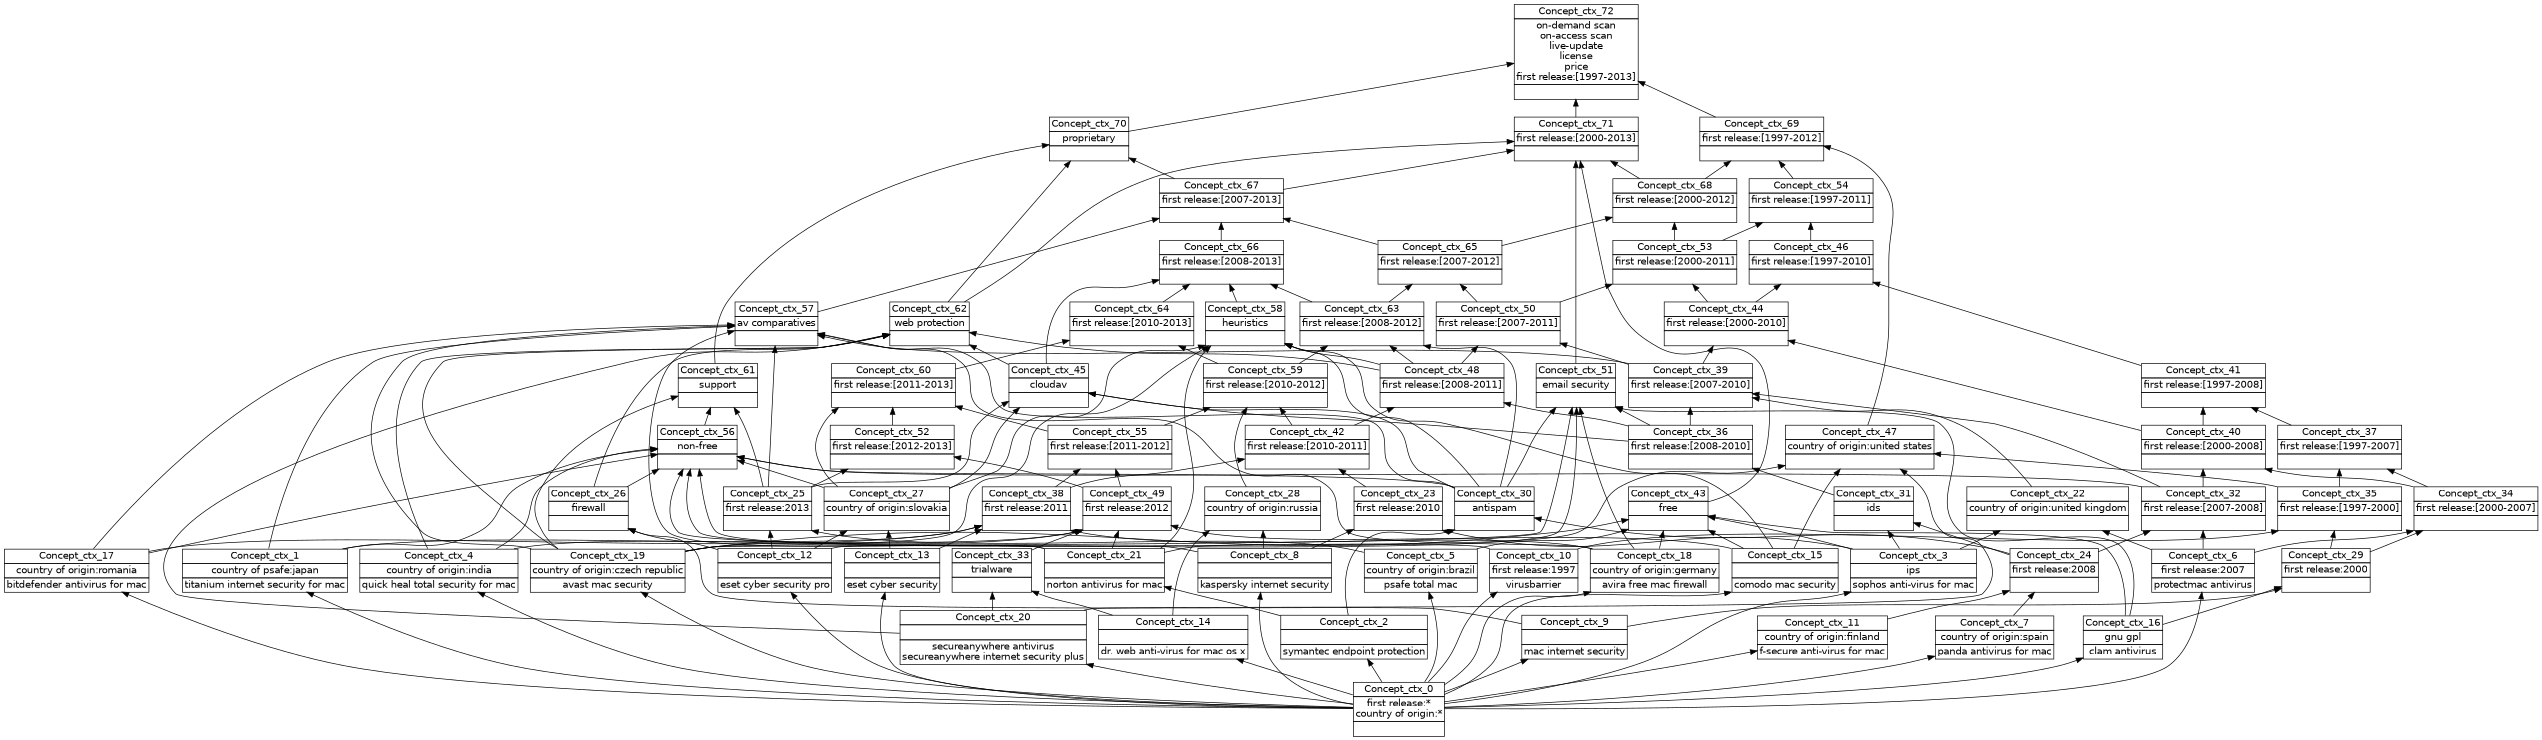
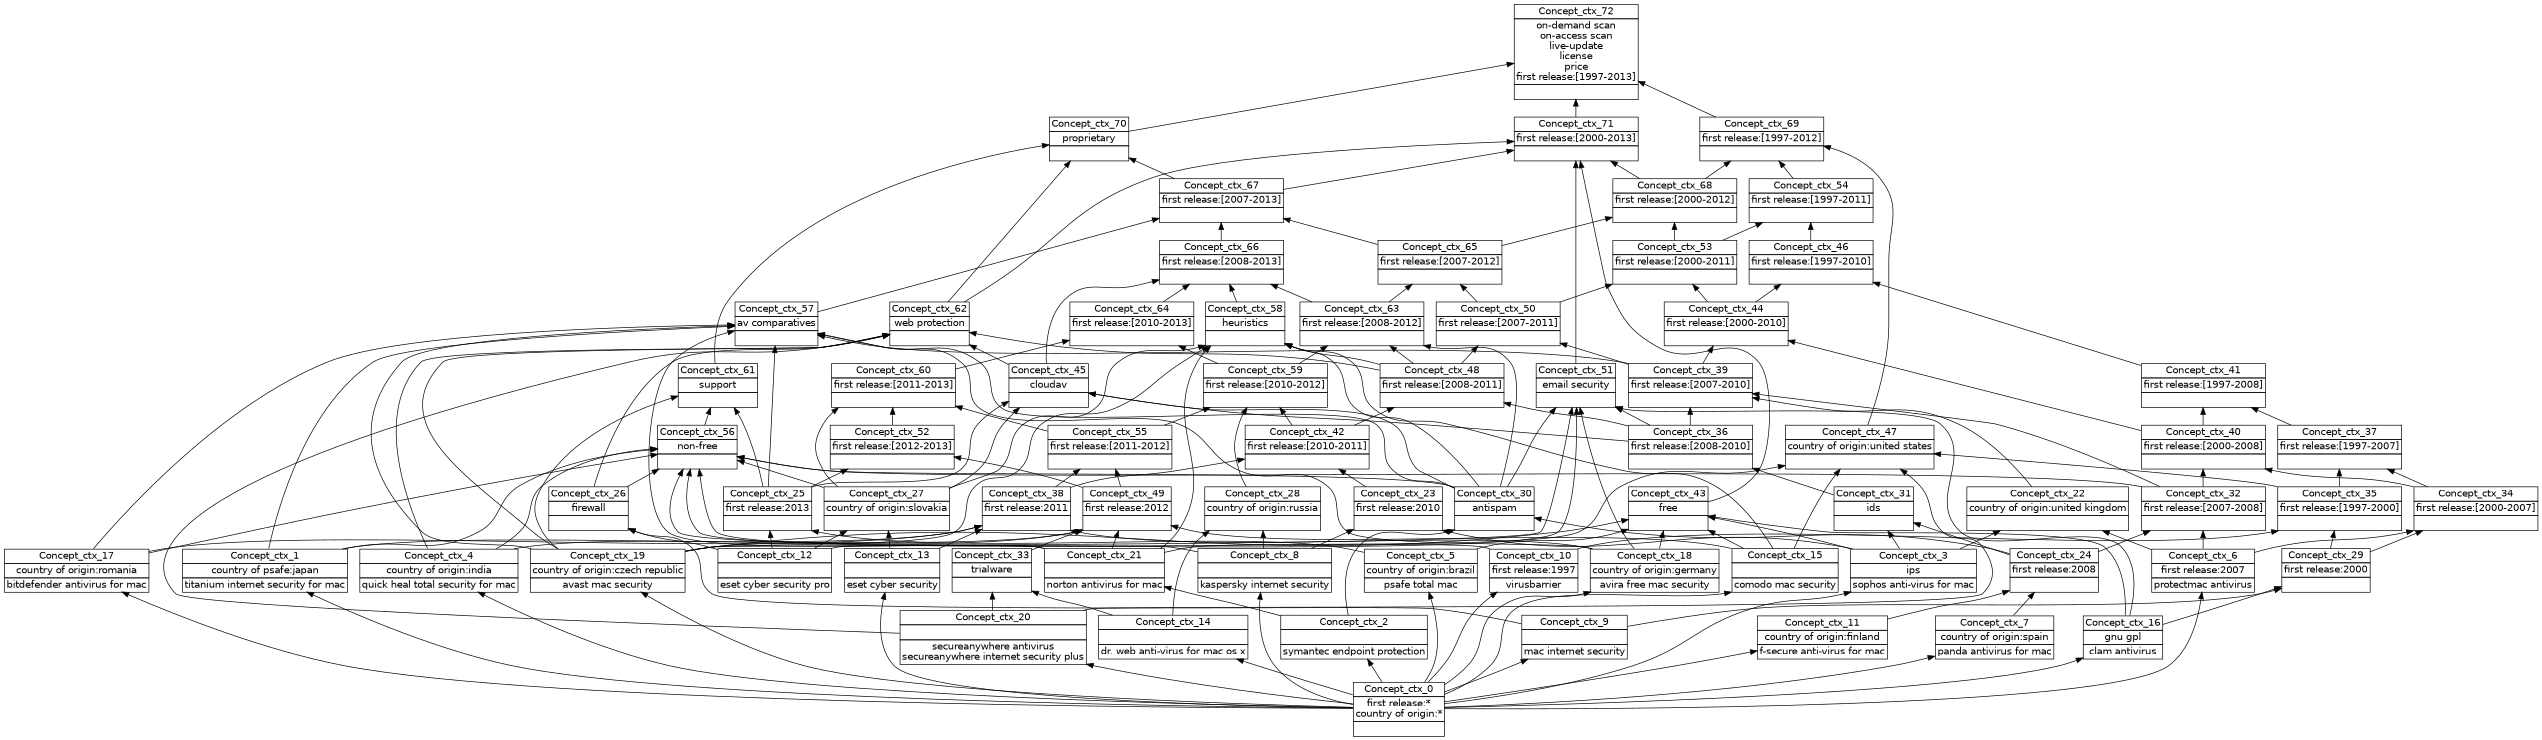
  digraph {
    nodesep=0.2
    rankdir=BT
    ranksep=0.3
    node [fontname="DejaVu Sans" margin="0.03,0.03" shape=none]
    edge [headport=p tailport=p]
    n1 [label=<<table border="0" cellborder="1" cellspacing="0" port="p"><tr><td>Concept_ctx_0</td></tr><tr><td>first release:*<br/>country of origin:*<br/></td></tr><tr><td><br/></td></tr></table>>]
    n2 [label=<<table border="0" cellborder="1" cellspacing="0" port="p"><tr><td>Concept_ctx_12</td></tr><tr><td><br/></td></tr><tr><td>eset cyber security pro<br/></td></tr></table>>]
    n3 [label=<<table border="0" cellborder="1" cellspacing="0" port="p"><tr><td>Concept_ctx_3</td></tr><tr><td>ips<br/></td></tr><tr><td>sophos anti-virus for mac<br/></td></tr></table>>]
    n4 [label=<<table border="0" cellborder="1" cellspacing="0" port="p"><tr><td>Concept_ctx_16</td></tr><tr><td>gnu gpl<br/></td></tr><tr><td>clam antivirus<br/></td></tr></table>>]
    n5 [label=<<table border="0" cellborder="1" cellspacing="0" port="p"><tr><td>Concept_ctx_19</td></tr><tr><td>country of origin:czech republic<br/></td></tr><tr><td>avast mac security<br/></td></tr></table>>]
    n6 [label=<<table border="0" cellborder="1" cellspacing="0" port="p"><tr><td>Concept_ctx_5</td></tr><tr><td>country of origin:brazil<br/></td></tr><tr><td>psafe total mac<br/></td></tr></table>>]
    n7 [label=<<table border="0" cellborder="1" cellspacing="0" port="p"><tr><td>Concept_ctx_10</td></tr><tr><td>first release:1997<br/></td></tr><tr><td>virusbarrier<br/></td></tr></table>>]
    n8 [label=<<table border="0" cellborder="1" cellspacing="0" port="p"><tr><td>Concept_ctx_9</td></tr><tr><td><br/></td></tr><tr><td>mac internet security<br/></td></tr></table>>]
    n9 [label=<<table border="0" cellborder="1" cellspacing="0" port="p"><tr><td>Concept_ctx_6</td></tr><tr><td>first release:2007<br/></td></tr><tr><td>protectmac antivirus<br/></td></tr></table>>]
    n10 [label=<<table border="0" cellborder="1" cellspacing="0" port="p"><tr><td>Concept_ctx_8</td></tr><tr><td><br/></td></tr><tr><td>kaspersky internet security<br/></td></tr></table>>]
-   n11 [label=<<table border="0" cellborder="1" cellspacing="0" port="p"><tr><td>Concept_ctx_18</td></tr><tr><td>country of origin:germany<br/></td></tr><tr><td>avira free mac firewall<br/></td></tr></table>>]
+   n11 [label=<<table border="0" cellborder="1" cellspacing="0" port="p"><tr><td>Concept_ctx_18</td></tr><tr><td>country of origin:germany<br/></td></tr><tr><td>avira free mac security<br/></td></tr></table>>]
    n12 [label=<<table border="0" cellborder="1" cellspacing="0" port="p"><tr><td>Concept_ctx_13</td></tr><tr><td><br/></td></tr><tr><td>eset cyber security<br/></td></tr></table>>]
    n13 [label=<<table border="0" cellborder="1" cellspacing="0" port="p"><tr><td>Concept_ctx_2</td></tr><tr><td><br/></td></tr><tr><td>symantec endpoint protection<br/></td></tr></table>>]
    n14 [label=<<table border="0" cellborder="1" cellspacing="0" port="p"><tr><td>Concept_ctx_17</td></tr><tr><td>country of origin:romania<br/></td></tr><tr><td>bitdefender antivirus for mac<br/></td></tr></table>>]
    n15 [label=<<table border="0" cellborder="1" cellspacing="0" port="p"><tr><td>Concept_ctx_15</td></tr><tr><td><br/></td></tr><tr><td>comodo mac security<br/></td></tr></table>>]
    n16 [label=<<table border="0" cellborder="1" cellspacing="0" port="p"><tr><td>Concept_ctx_14</td></tr><tr><td><br/></td></tr><tr><td>dr. web anti-virus for mac os x<br/></td></tr></table>>]
    n17 [label=<<table border="0" cellborder="1" cellspacing="0" port="p"><tr><td>Concept_ctx_11</td></tr><tr><td>country of origin:finland<br/></td></tr><tr><td>f-secure anti-virus for mac<br/></td></tr></table>>]
    n18 [label=<<table border="0" cellborder="1" cellspacing="0" port="p"><tr><td>Concept_ctx_7</td></tr><tr><td>country of origin:spain<br/></td></tr><tr><td>panda antivirus for mac<br/></td></tr></table>>]
    n19 [label=<<table border="0" cellborder="1" cellspacing="0" port="p"><tr><td>Concept_ctx_4</td></tr><tr><td>country of origin:india<br/></td></tr><tr><td>quick heal total security for mac<br/></td></tr></table>>]
    n20 [label=<<table border="0" cellborder="1" cellspacing="0" port="p"><tr><td>Concept_ctx_1</td></tr><tr><td>country of psafe:japan<br/></td></tr><tr><td>titanium internet security for mac<br/></td></tr></table>>]
    n21 [label=<<table border="0" cellborder="1" cellspacing="0" port="p"><tr><td>Concept_ctx_20</td></tr><tr><td><br/></td></tr><tr><td>secureanywhere antivirus<br/>secureanywhere internet security plus<br/></td></tr></table>>]
    n22 [label=<<table border="0" cellborder="1" cellspacing="0" port="p"><tr><td>Concept_ctx_26</td></tr><tr><td>firewall<br/></td></tr><tr><td><br/></td></tr></table>>]
    n23 [label=<<table border="0" cellborder="1" cellspacing="0" port="p"><tr><td>Concept_ctx_25</td></tr><tr><td>first release:2013<br/></td></tr><tr><td><br/></td></tr></table>>]
    n24 [label=<<table border="0" cellborder="1" cellspacing="0" port="p"><tr><td>Concept_ctx_27</td></tr><tr><td>country of origin:slovakia<br/></td></tr><tr><td><br/></td></tr></table>>]
    n25 [label=<<table border="0" cellborder="1" cellspacing="0" port="p"><tr><td>Concept_ctx_51</td></tr><tr><td>email security<br/></td></tr><tr><td><br/></td></tr></table>>]
    n26 [label=<<table border="0" cellborder="1" cellspacing="0" port="p"><tr><td>Concept_ctx_23</td></tr><tr><td>first release:2010<br/></td></tr><tr><td><br/></td></tr></table>>]
    n27 [label=<<table border="0" cellborder="1" cellspacing="0" port="p"><tr><td>Concept_ctx_22</td></tr><tr><td>country of origin:united kingdom<br/></td></tr><tr><td><br/></td></tr></table>>]
    n28 [label=<<table border="0" cellborder="1" cellspacing="0" port="p"><tr><td>Concept_ctx_31</td></tr><tr><td>ids<br/></td></tr><tr><td><br/></td></tr></table>>]
    n29 [label=<<table border="0" cellborder="1" cellspacing="0" port="p"><tr><td>Concept_ctx_43</td></tr><tr><td>free<br/></td></tr><tr><td><br/></td></tr></table>>]
    n30 [label=<<table border="0" cellborder="1" cellspacing="0" port="p"><tr><td>Concept_ctx_29</td></tr><tr><td>first release:2000<br/></td></tr><tr><td><br/></td></tr></table>>]
    n31 [label=<<table border="0" cellborder="1" cellspacing="0" port="p"><tr><td>Concept_ctx_49</td></tr><tr><td>first release:2012<br/></td></tr><tr><td><br/></td></tr></table>>]
    n32 [label=<<table border="0" cellborder="1" cellspacing="0" port="p"><tr><td>Concept_ctx_57</td></tr><tr><td>av comparatives<br/></td></tr><tr><td><br/></td></tr></table>>]
    n33 [label=<<table border="0" cellborder="1" cellspacing="0" port="p"><tr><td>Concept_ctx_58</td></tr><tr><td>heuristics<br/></td></tr><tr><td><br/></td></tr></table>>]
    n34 [label=<<table border="0" cellborder="1" cellspacing="0" port="p"><tr><td>Concept_ctx_61</td></tr><tr><td>support<br/></td></tr><tr><td><br/></td></tr></table>>]
    n35 [label=<<table border="0" cellborder="1" cellspacing="0" port="p"><tr><td>Concept_ctx_62</td></tr><tr><td>web protection<br/></td></tr><tr><td><br/></td></tr></table>>]
    n36 [label=<<table border="0" cellborder="1" cellspacing="0" port="p"><tr><td>Concept_ctx_35</td></tr><tr><td>first release:[1997-2000]<br/></td></tr><tr><td><br/></td></tr></table>>]
    n37 [label=<<table border="0" cellborder="1" cellspacing="0" port="p"><tr><td>Concept_ctx_56</td></tr><tr><td>non-free<br/></td></tr><tr><td><br/></td></tr></table>>]
    n38 [label=<<table border="0" cellborder="1" cellspacing="0" port="p"><tr><td>Concept_ctx_34</td></tr><tr><td>first release:[2000-2007]<br/></td></tr><tr><td><br/></td></tr></table>>]
    n39 [label=<<table border="0" cellborder="1" cellspacing="0" port="p"><tr><td>Concept_ctx_32</td></tr><tr><td>first release:[2007-2008]<br/></td></tr><tr><td><br/></td></tr></table>>]
    n40 [label=<<table border="0" cellborder="1" cellspacing="0" port="p"><tr><td>Concept_ctx_28</td></tr><tr><td>country of origin:russia<br/></td></tr><tr><td><br/></td></tr></table>>]
    n41 [label=<<table border="0" cellborder="1" cellspacing="0" port="p"><tr><td>Concept_ctx_38</td></tr><tr><td>first release:2011<br/></td></tr><tr><td><br/></td></tr></table>>]
    n42 [label=<<table border="0" cellborder="1" cellspacing="0" port="p"><tr><td>Concept_ctx_21</td></tr><tr><td><br/></td></tr><tr><td>norton antivirus for mac<br/></td></tr></table>>]
    n43 [label=<<table border="0" cellborder="1" cellspacing="0" port="p"><tr><td>Concept_ctx_30</td></tr><tr><td>antispam<br/></td></tr><tr><td><br/></td></tr></table>>]
    n44 [label=<<table border="0" cellborder="1" cellspacing="0" port="p"><tr><td>Concept_ctx_47</td></tr><tr><td>country of origin:united states<br/></td></tr><tr><td><br/></td></tr></table>>]
    n45 [label=<<table border="0" cellborder="1" cellspacing="0" port="p"><tr><td>Concept_ctx_33</td></tr><tr><td>trialware<br/></td></tr><tr><td><br/></td></tr></table>>]
    n46 [label=<<table border="0" cellborder="1" cellspacing="0" port="p"><tr><td>Concept_ctx_24</td></tr><tr><td>first release:2008<br/></td></tr><tr><td><br/></td></tr></table>>]
    n47 [label=<<table border="0" cellborder="1" cellspacing="0" port="p"><tr><td>Concept_ctx_45</td></tr><tr><td>cloudav<br/></td></tr><tr><td><br/></td></tr></table>>]
    n48 [label=<<table border="0" cellborder="1" cellspacing="0" port="p"><tr><td>Concept_ctx_52</td></tr><tr><td>first release:[2012-2013]<br/></td></tr><tr><td><br/></td></tr></table>>]
    n49 [label=<<table border="0" cellborder="1" cellspacing="0" port="p"><tr><td>Concept_ctx_60</td></tr><tr><td>first release:[2011-2013]<br/></td></tr><tr><td><br/></td></tr></table>>]
    n50 [label=<<table border="0" cellborder="1" cellspacing="0" port="p"><tr><td>Concept_ctx_71</td></tr><tr><td>first release:[2000-2013]<br/></td></tr><tr><td><br/></td></tr></table>>]
    n51 [label=<<table border="0" cellborder="1" cellspacing="0" port="p"><tr><td>Concept_ctx_42</td></tr><tr><td>first release:[2010-2011]<br/></td></tr><tr><td><br/></td></tr></table>>]
    n52 [label=<<table border="0" cellborder="1" cellspacing="0" port="p"><tr><td>Concept_ctx_39</td></tr><tr><td>first release:[2007-2010]<br/></td></tr><tr><td><br/></td></tr></table>>]
    n53 [label=<<table border="0" cellborder="1" cellspacing="0" port="p"><tr><td>Concept_ctx_36</td></tr><tr><td>first release:[2008-2010]<br/></td></tr><tr><td><br/></td></tr></table>>]
    n54 [label=<<table border="0" cellborder="1" cellspacing="0" port="p"><tr><td>Concept_ctx_55</td></tr><tr><td>first release:[2011-2012]<br/></td></tr><tr><td><br/></td></tr></table>>]
    n55 [label=<<table border="0" cellborder="1" cellspacing="0" port="p"><tr><td>Concept_ctx_67</td></tr><tr><td>first release:[2007-2013]<br/></td></tr><tr><td><br/></td></tr></table>>]
    n56 [label=<<table border="0" cellborder="1" cellspacing="0" port="p"><tr><td>Concept_ctx_66</td></tr><tr><td>first release:[2008-2013]<br/></td></tr><tr><td><br/></td></tr></table>>]
    n57 [label=<<table border="0" cellborder="1" cellspacing="0" port="p"><tr><td>Concept_ctx_70</td></tr><tr><td>proprietary<br/></td></tr><tr><td><br/></td></tr></table>>]
    n58 [label=<<table border="0" cellborder="1" cellspacing="0" port="p"><tr><td>Concept_ctx_37</td></tr><tr><td>first release:[1997-2007]<br/></td></tr><tr><td><br/></td></tr></table>>]
    n59 [label=<<table border="0" cellborder="1" cellspacing="0" port="p"><tr><td>Concept_ctx_40</td></tr><tr><td>first release:[2000-2008]<br/></td></tr><tr><td><br/></td></tr></table>>]
    n60 [label=<<table border="0" cellborder="1" cellspacing="0" port="p"><tr><td>Concept_ctx_59</td></tr><tr><td>first release:[2010-2012]<br/></td></tr><tr><td><br/></td></tr></table>>]
    n61 [label=<<table border="0" cellborder="1" cellspacing="0" port="p"><tr><td>Concept_ctx_63</td></tr><tr><td>first release:[2008-2012]<br/></td></tr><tr><td><br/></td></tr></table>>]
    n62 [label=<<table border="0" cellborder="1" cellspacing="0" port="p"><tr><td>Concept_ctx_69</td></tr><tr><td>first release:[1997-2012]<br/></td></tr><tr><td><br/></td></tr></table>>]
    n63 [label=<<table border="0" cellborder="1" cellspacing="0" port="p"><tr><td>Concept_ctx_48</td></tr><tr><td>first release:[2008-2011]<br/></td></tr><tr><td><br/></td></tr></table>>]
    n64 [label=<<table border="0" cellborder="1" cellspacing="0" port="p"><tr><td>Concept_ctx_64</td></tr><tr><td>first release:[2010-2013]<br/></td></tr><tr><td><br/></td></tr></table>>]
    n65 [label=<<table border="0" cellborder="1" cellspacing="0" port="p"><tr><td>Concept_ctx_44</td></tr><tr><td>first release:[2000-2010]<br/></td></tr><tr><td><br/></td></tr></table>>]
    n66 [label=<<table border="0" cellborder="1" cellspacing="0" port="p"><tr><td>Concept_ctx_50</td></tr><tr><td>first release:[2007-2011]<br/></td></tr><tr><td><br/></td></tr></table>>]
    n67 [label=<<table border="0" cellborder="1" cellspacing="0" port="p"><tr><td>Concept_ctx_65</td></tr><tr><td>first release:[2007-2012]<br/></td></tr><tr><td><br/></td></tr></table>>]
    n68 [label=<<table border="0" cellborder="1" cellspacing="0" port="p"><tr><td>Concept_ctx_41</td></tr><tr><td>first release:[1997-2008]<br/></td></tr><tr><td><br/></td></tr></table>>]
    n69 [label=<<table border="0" cellborder="1" cellspacing="0" port="p"><tr><td>Concept_ctx_46</td></tr><tr><td>first release:[1997-2010]<br/></td></tr><tr><td><br/></td></tr></table>>]
    n70 [label=<<table border="0" cellborder="1" cellspacing="0" port="p"><tr><td>Concept_ctx_53</td></tr><tr><td>first release:[2000-2011]<br/></td></tr><tr><td><br/></td></tr></table>>]
    n71 [label=<<table border="0" cellborder="1" cellspacing="0" port="p"><tr><td>Concept_ctx_72</td></tr><tr><td>on-demand scan<br/>on-access scan<br/>live-update<br/>license<br/>price<br/>first release:[1997-2013]<br/></td></tr><tr><td><br/></td></tr></table>>]
    n72 [label=<<table border="0" cellborder="1" cellspacing="0" port="p"><tr><td>Concept_ctx_54</td></tr><tr><td>first release:[1997-2011]<br/></td></tr><tr><td><br/></td></tr></table>>]
    n73 [label=<<table border="0" cellborder="1" cellspacing="0" port="p"><tr><td>Concept_ctx_68</td></tr><tr><td>first release:[2000-2012]<br/></td></tr><tr><td><br/></td></tr></table>>]
-   n1 -> n2
    n1 -> n3
    n1 -> n4
    n1 -> n5
    n1 -> n6
    n1 -> n7
    n1 -> n8
    n1 -> n9
    n1 -> n10
    n1 -> n11
    n1 -> n12
    n1 -> n13
    n1 -> n14
    n1 -> n15
    n1 -> n16
    n1 -> n17
    n1 -> n18
    n1 -> n19
    n1 -> n20
    n1 -> n21
    n2 -> n22
    n2 -> n23
    n2 -> n24
    n2 -> n25
    n3 -> n26
    n3 -> n27
    n3 -> n28
    n3 -> n29
    n4 -> n25
    n4 -> n29
    n4 -> n30
    n5 -> n25
    n5 -> n29
    n5 -> n31
    n5 -> n32
    n5 -> n33
    n5 -> n34
    n5 -> n35
    n6 -> n23
    n6 -> n29
    n7 -> n36
    n7 -> n37
    n8 -> n22
    n8 -> n30
    n9 -> n27
    n9 -> n38
    n9 -> n39
    n10 -> n26
    n10 -> n37
    n10 -> n40
    n11 -> n25
    n11 -> n29
    n11 -> n32
    n11 -> n41
    n12 -> n24
    n12 -> n41
    n13 -> n42
    n13 -> n43
    n14 -> n32
    n14 -> n37
    n14 -> n41
    n15 -> n29
    n15 -> n31
    n15 -> n33
    n15 -> n44
    n16 -> n40
    n16 -> n45
    n17 -> n46
    n18 -> n46
    n19 -> n31
    n19 -> n35
    n19 -> n37
    n20 -> n32
    n20 -> n37
    n20 -> n41
    n21 -> n35
    n21 -> n44
    n21 -> n45
    n22 -> n35
    n22 -> n37
    n23 -> n32
    n23 -> n34
    n23 -> n47
    n23 -> n48
    n24 -> n33
    n24 -> n37
    n24 -> n47
    n24 -> n49
    n25 -> n50
    n26 -> n51
    n27 -> n52
    n28 -> n53
    n29 -> n50
    n30 -> n36
    n30 -> n38
    n31 -> n48
    n31 -> n54
    n32 -> n55
    n33 -> n56
    n34 -> n57
    n35 -> n50
    n35 -> n57
    n36 -> n44
    n36 -> n58
    n37 -> n34
    n38 -> n58
    n38 -> n59
    n39 -> n37
    n39 -> n52
    n39 -> n59
    n40 -> n60
    n41 -> n51
    n41 -> n54
    n42 -> n31
    n42 -> n32
    n42 -> n33
    n42 -> n37
    n42 -> n44
    n43 -> n25
    n43 -> n32
    n43 -> n33
    n43 -> n37
    n43 -> n47
    n43 -> n61
    n44 -> n62
    n45 -> n31
    n46 -> n28
    n46 -> n39
    n46 -> n43
    n47 -> n35
    n47 -> n56
    n48 -> n49
    n49 -> n64
    n50 -> n71
    n51 -> n60
    n51 -> n63
    n52 -> n32
    n52 -> n65
    n52 -> n66
    n53 -> n25
    n53 -> n47
    n53 -> n52
    n53 -> n63
    n54 -> n49
    n54 -> n60
    n55 -> n50
    n55 -> n57
    n56 -> n55
    n57 -> n71
    n58 -> n68
    n59 -> n65
    n59 -> n68
    n60 -> n61
    n60 -> n64
    n61 -> n56
    n61 -> n67
    n62 -> n71
    n63 -> n33
    n63 -> n35
    n63 -> n61
    n63 -> n66
    n64 -> n56
    n65 -> n69
    n65 -> n70
    n66 -> n67
    n66 -> n70
    n67 -> n55
    n67 -> n73
    n68 -> n69
    n69 -> n72
    n70 -> n72
    n70 -> n73
    n72 -> n62
    n73 -> n50
    n73 -> n62
  }
